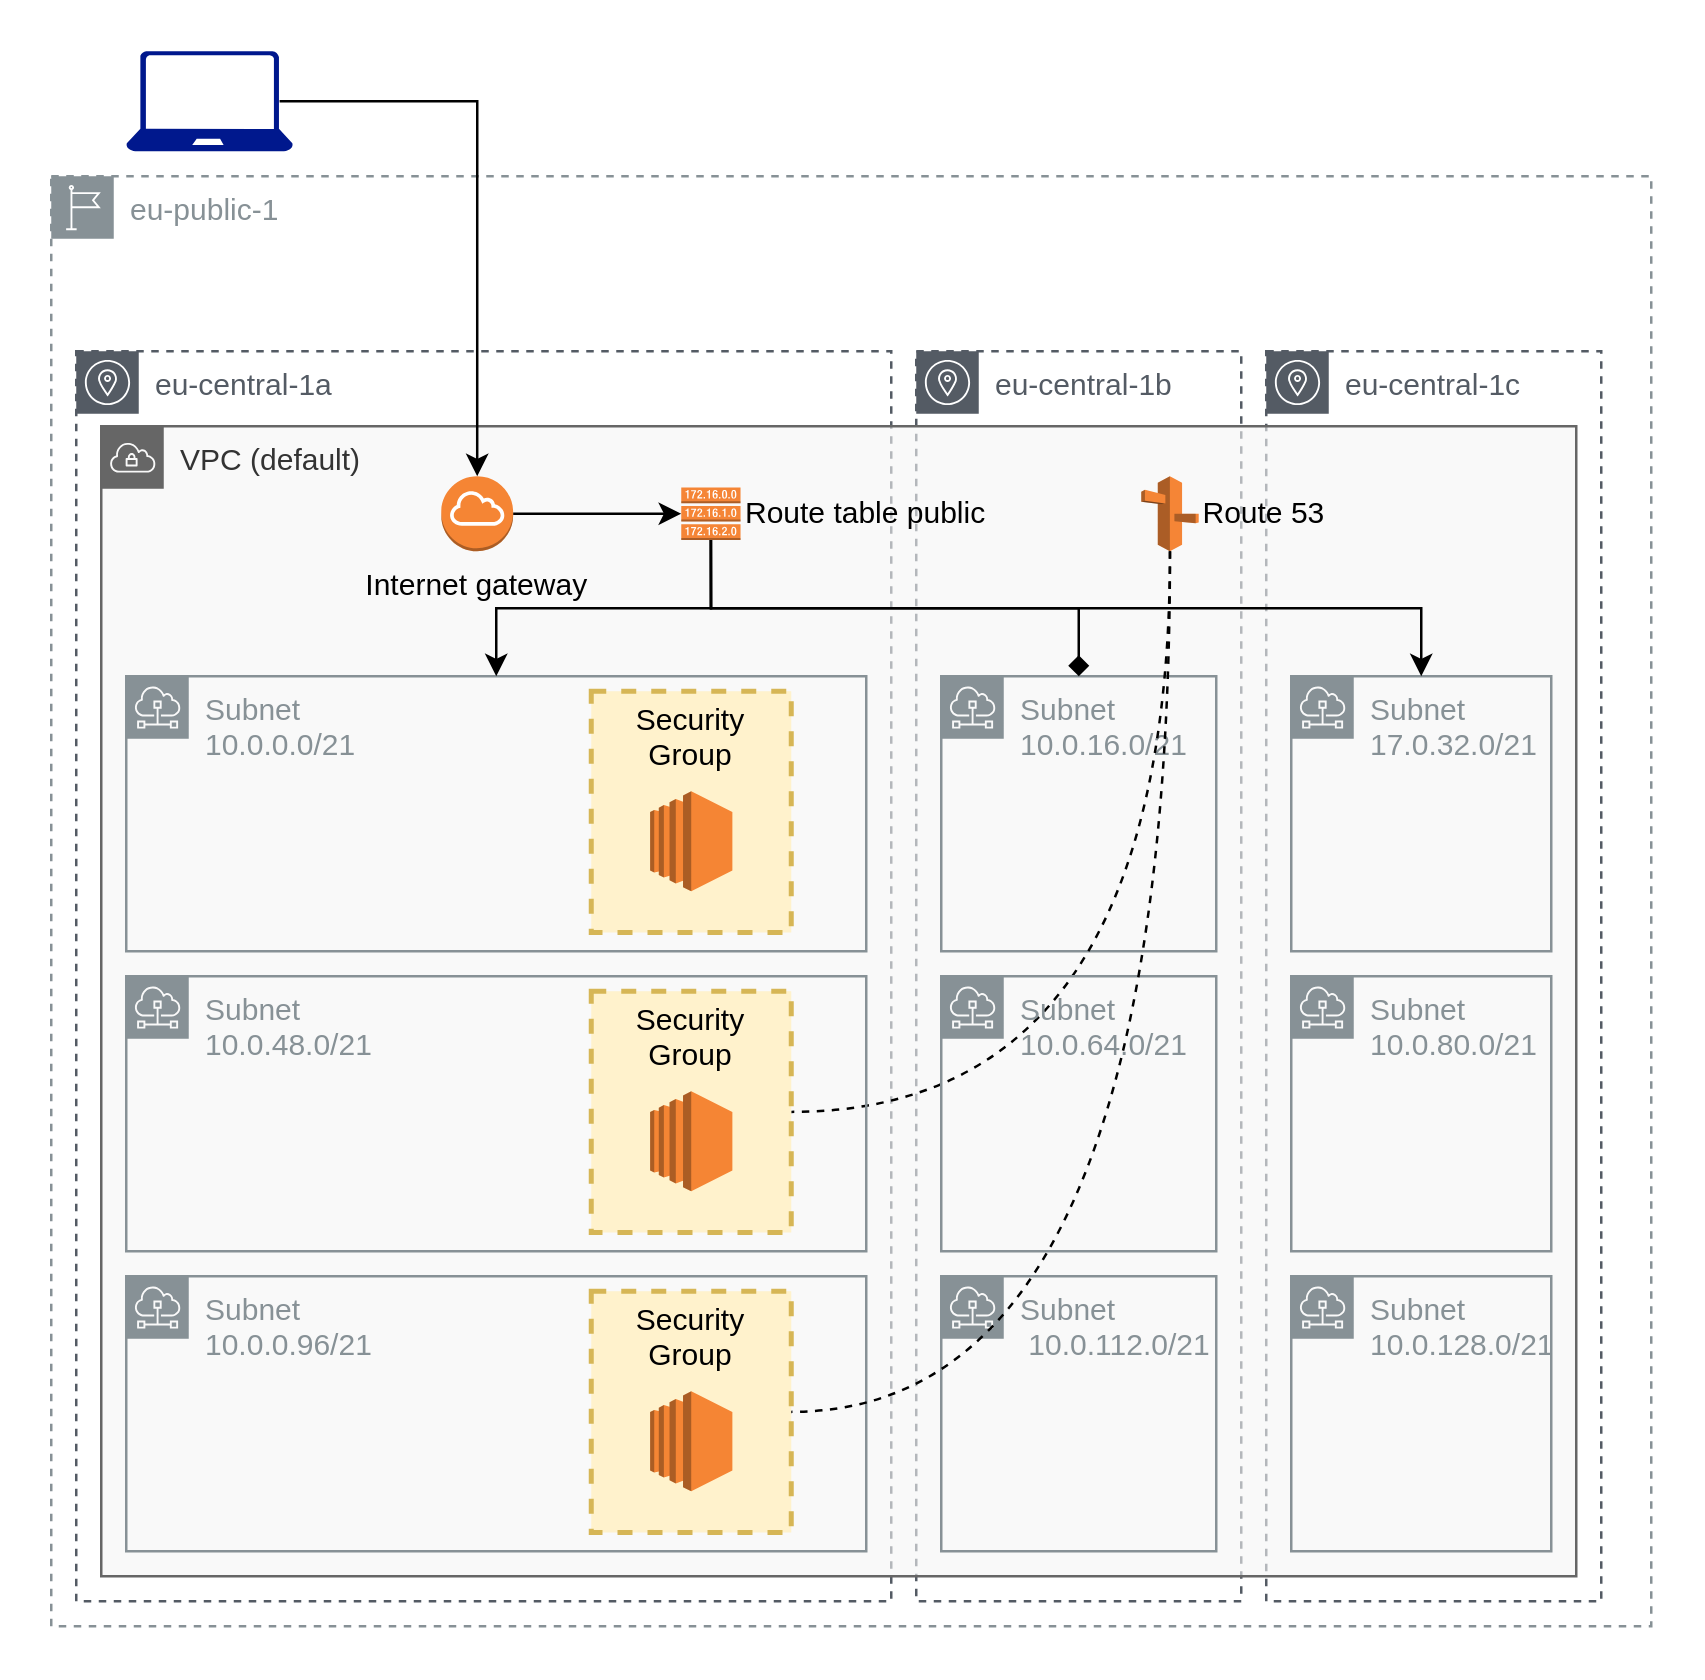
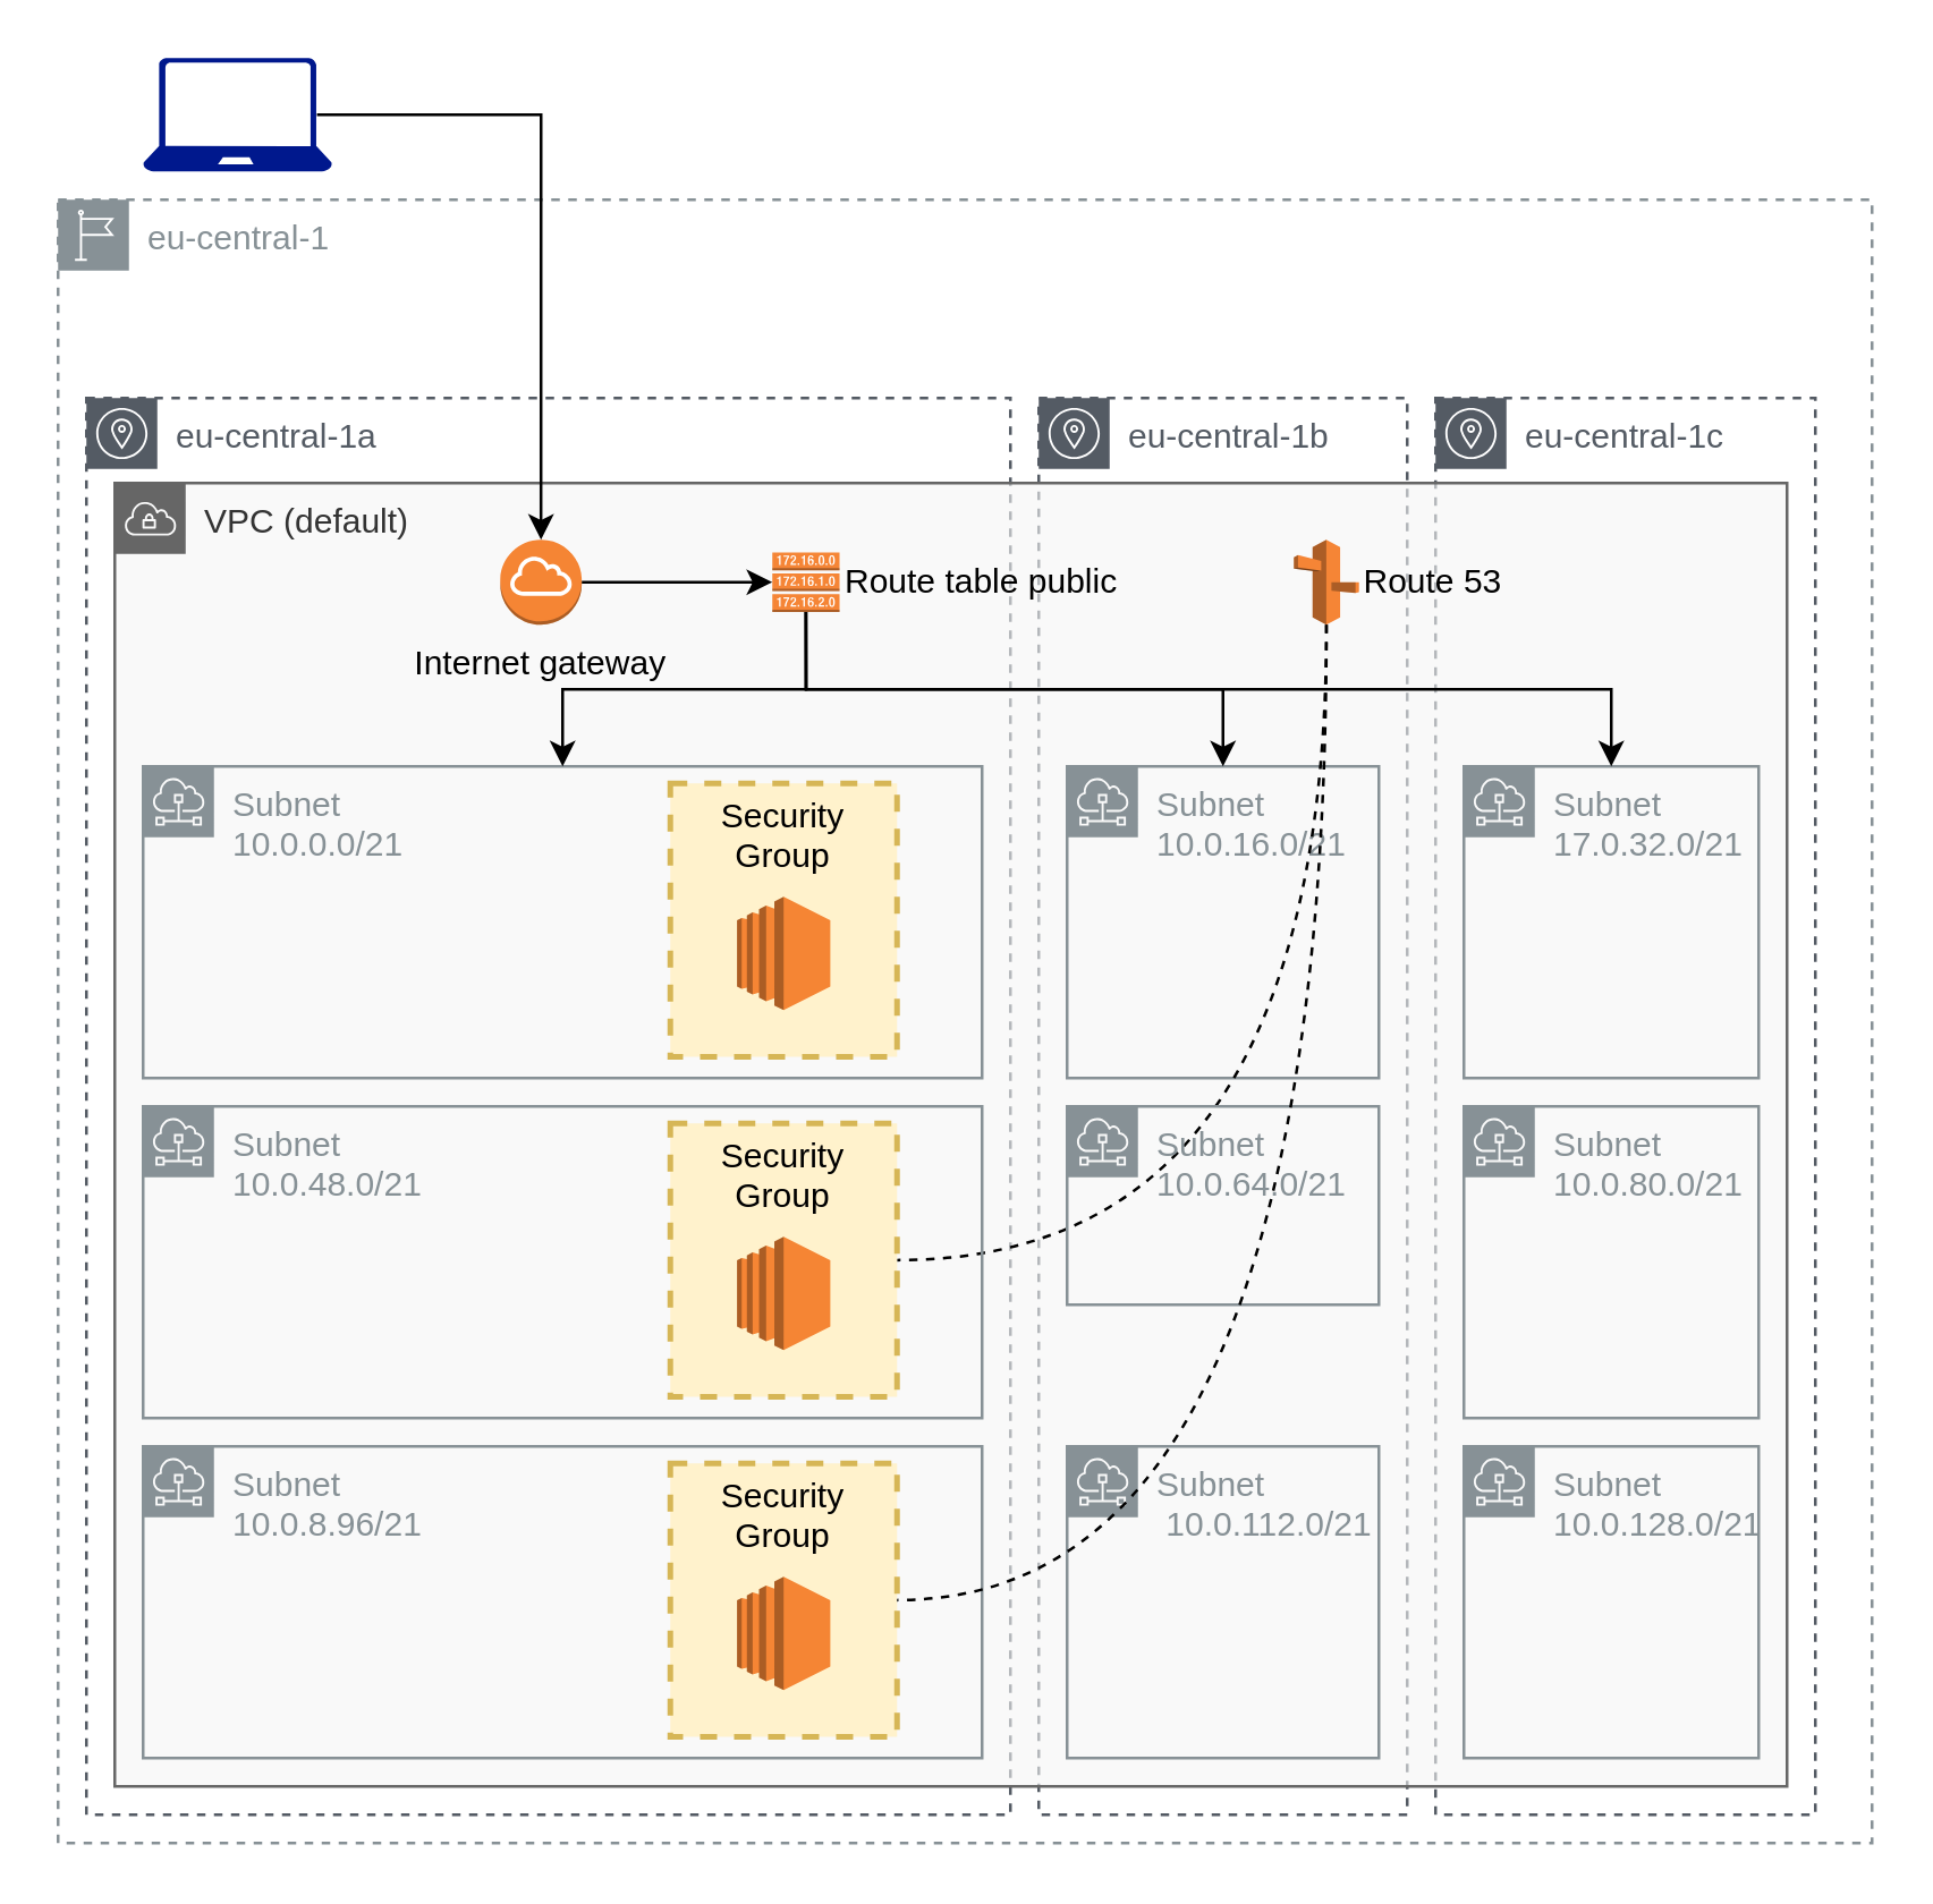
  <mxCell id="0" />
  <mxCell id="1" parent="0" />
- <mxCell id="2" value="eu-public-1" style="outlineConnect=0;gradientColor=none;html=1;whiteSpace=wrap;fontSize=12;fontStyle=0;shape=mxgraph.aws4.group;grIcon=mxgraph.aws4.group_region;strokeColor=#879196;fillColor=none;verticalAlign=top;align=left;spacingLeft=30;fontColor=#879196;dashed=1;" parent="1" vertex="1"><mxGeometry x="20" y="70" width="640" height="580" as="geometry" /></mxCell>
+ <mxCell id="2" value="eu-central-1" style="outlineConnect=0;gradientColor=none;html=1;whiteSpace=wrap;fontSize=12;fontStyle=0;shape=mxgraph.aws4.group;grIcon=mxgraph.aws4.group_region;strokeColor=#879196;fillColor=none;verticalAlign=top;align=left;spacingLeft=30;fontColor=#879196;dashed=1;" parent="1" vertex="1"><mxGeometry x="20" y="70" width="640" height="580" as="geometry" /></mxCell>
  <mxCell id="3" value="eu-central-1a" style="outlineConnect=0;gradientColor=none;html=1;whiteSpace=wrap;fontSize=12;fontStyle=0;shape=mxgraph.aws4.group;grIcon=mxgraph.aws4.group_availability_zone;strokeColor=#545B64;fillColor=none;verticalAlign=top;align=left;spacingLeft=30;fontColor=#545B64;dashed=1;" parent="1" vertex="1"><mxGeometry x="30" y="140" width="326" height="500" as="geometry" /></mxCell>
  <mxCell id="4" value="eu-central-1c" style="outlineConnect=0;gradientColor=none;html=1;whiteSpace=wrap;fontSize=12;fontStyle=0;shape=mxgraph.aws4.group;grIcon=mxgraph.aws4.group_availability_zone;strokeColor=#545B64;fillColor=none;verticalAlign=top;align=left;spacingLeft=30;fontColor=#545B64;dashed=1;" parent="1" vertex="1"><mxGeometry x="506" y="140" width="134" height="500" as="geometry" /></mxCell>
  <mxCell id="5" value="eu-central-1b" style="outlineConnect=0;gradientColor=none;html=1;whiteSpace=wrap;fontSize=12;fontStyle=0;shape=mxgraph.aws4.group;grIcon=mxgraph.aws4.group_availability_zone;strokeColor=#545B64;fillColor=none;verticalAlign=top;align=left;spacingLeft=30;fontColor=#545B64;dashed=1;" parent="1" vertex="1"><mxGeometry x="366" y="140" width="130" height="500" as="geometry" /></mxCell>
  <mxCell id="6" value="VPC (default)" style="outlineConnect=0;html=1;whiteSpace=wrap;fontSize=12;fontStyle=0;shape=mxgraph.aws4.group;grIcon=mxgraph.aws4.group_vpc;strokeColor=#666666;fillColor=#f5f5f5;verticalAlign=top;align=left;spacingLeft=30;dashed=0;fillOpacity=60;fontColor=#333333;" parent="1" vertex="1"><mxGeometry x="40" y="170" width="590" height="460" as="geometry" /></mxCell>
  <mxCell id="7" value="Subnet &lt;br&gt;10.0.0.0/21" style="outlineConnect=0;gradientColor=none;html=1;whiteSpace=wrap;fontSize=12;fontStyle=0;shape=mxgraph.aws4.group;grIcon=mxgraph.aws4.group_subnet;strokeColor=#879196;fillColor=none;verticalAlign=top;align=left;spacingLeft=30;fontColor=#879196;dashed=0;" parent="1" vertex="1"><mxGeometry x="50" y="270" width="296" height="110" as="geometry" /></mxCell>
  <mxCell id="8" style="edgeStyle=orthogonalEdgeStyle;rounded=0;orthogonalLoop=1;jettySize=auto;html=1;exitX=1;exitY=0.5;exitDx=0;exitDy=0;exitPerimeter=0;entryX=0;entryY=0.5;entryDx=0;entryDy=0;entryPerimeter=0;" parent="1" source="9" target="17" edge="1"><mxGeometry relative="1" as="geometry" /></mxCell>
  <mxCell id="9" value="Internet gateway" style="outlineConnect=0;dashed=0;verticalLabelPosition=bottom;verticalAlign=top;align=center;html=1;shape=mxgraph.aws3.internet_gateway;fillColor=#F58534;gradientColor=none;" parent="1" vertex="1"><mxGeometry x="176" y="190" width="28.75" height="30" as="geometry" /></mxCell>
  <mxCell id="10" style="edgeStyle=orthogonalEdgeStyle;rounded=0;orthogonalLoop=1;jettySize=auto;html=1;exitX=0.92;exitY=0.5;exitDx=0;exitDy=0;exitPerimeter=0;entryX=0.5;entryY=0;entryDx=0;entryDy=0;entryPerimeter=0;" parent="1" source="11" target="9" edge="1"><mxGeometry relative="1" as="geometry" /></mxCell>
  <mxCell id="11" value="" style="aspect=fixed;pointerEvents=1;shadow=0;dashed=0;html=1;strokeColor=none;labelPosition=center;verticalLabelPosition=bottom;verticalAlign=top;align=center;fillColor=#00188D;shape=mxgraph.azure.laptop" parent="1" vertex="1"><mxGeometry x="50" y="20" width="66.66" height="40" as="geometry" /></mxCell>
  <mxCell id="12" value="Subnet&lt;br&gt;17.0.32.0/21" style="outlineConnect=0;gradientColor=none;html=1;whiteSpace=wrap;fontSize=12;fontStyle=0;shape=mxgraph.aws4.group;grIcon=mxgraph.aws4.group_subnet;strokeColor=#879196;fillColor=none;verticalAlign=top;align=left;spacingLeft=30;fontColor=#879196;dashed=0;" parent="1" vertex="1"><mxGeometry x="516" y="270" width="104" height="110" as="geometry" /></mxCell>
  <mxCell id="13" value="Subnet&lt;br&gt;10.0.16.0/21" style="outlineConnect=0;gradientColor=none;html=1;whiteSpace=wrap;fontSize=12;fontStyle=0;shape=mxgraph.aws4.group;grIcon=mxgraph.aws4.group_subnet;strokeColor=#879196;fillColor=none;verticalAlign=top;align=left;spacingLeft=30;fontColor=#879196;dashed=0;" parent="1" vertex="1"><mxGeometry x="376" y="270" width="110" height="110" as="geometry" /></mxCell>
- <mxCell id="14" style="edgeStyle=orthogonalEdgeStyle;rounded=0;orthogonalLoop=1;jettySize=auto;html=1;exitX=0.5;exitY=1;exitDx=0;exitDy=0;exitPerimeter=0;endArrow=diamond;" parent="1" source="17" target="13" edge="1"><mxGeometry relative="1" as="geometry" /></mxCell>
+ <mxCell id="14" style="edgeStyle=orthogonalEdgeStyle;rounded=0;orthogonalLoop=1;jettySize=auto;html=1;exitX=0.5;exitY=1;exitDx=0;exitDy=0;exitPerimeter=0;" parent="1" source="17" target="13" edge="1"><mxGeometry relative="1" as="geometry" /></mxCell>
  <mxCell id="15" style="edgeStyle=orthogonalEdgeStyle;rounded=0;orthogonalLoop=1;jettySize=auto;html=1;exitX=0.5;exitY=1;exitDx=0;exitDy=0;exitPerimeter=0;" parent="1" source="17" target="7" edge="1"><mxGeometry relative="1" as="geometry" /></mxCell>
  <mxCell id="16" style="edgeStyle=orthogonalEdgeStyle;rounded=0;orthogonalLoop=1;jettySize=auto;html=1;exitX=0.5;exitY=1;exitDx=0;exitDy=0;exitPerimeter=0;" parent="1" source="17" target="12" edge="1"><mxGeometry relative="1" as="geometry" /></mxCell>
  <mxCell id="17" value="Route table public" style="outlineConnect=0;dashed=0;verticalLabelPosition=middle;verticalAlign=middle;align=left;html=1;shape=mxgraph.aws3.route_table;fillColor=#F58536;gradientColor=none;labelPosition=right;" parent="1" vertex="1"><mxGeometry x="272" y="194.5" width="23.71" height="21" as="geometry" /></mxCell>
  <mxCell id="18" value="Security Group" style="fontStyle=0;verticalAlign=top;align=center;spacingTop=-2;fillColor=#fff2cc;rounded=0;whiteSpace=wrap;html=1;strokeColor=#d6b656;strokeWidth=2;dashed=1;container=1;collapsible=0;expand=0;recursiveResize=0;" parent="1" vertex="1"><mxGeometry x="236" y="276" width="80" height="96.5" as="geometry" /></mxCell>
  <mxCell id="19" value="" style="outlineConnect=0;dashed=0;verticalLabelPosition=bottom;verticalAlign=top;align=center;html=1;shape=mxgraph.aws3.ec2;fillColor=#F58534;gradientColor=none;" parent="18" vertex="1"><mxGeometry x="23.55" y="40" width="32.9" height="40" as="geometry" /></mxCell>
  <mxCell id="20" style="edgeStyle=orthogonalEdgeStyle;rounded=0;orthogonalLoop=1;jettySize=auto;html=1;exitX=0.5;exitY=1;exitDx=0;exitDy=0;exitPerimeter=0;entryX=1;entryY=0.5;entryDx=0;entryDy=0;startArrow=none;startFill=0;curved=1;endArrow=none;endFill=0;dashed=1;" edge="1" parent="1" source="21" target="25"><mxGeometry relative="1" as="geometry" /></mxCell>
  <mxCell id="21" value="Route 53" style="outlineConnect=0;dashed=0;verticalLabelPosition=middle;verticalAlign=middle;align=left;html=1;shape=mxgraph.aws3.route_53;fillColor=#F58536;gradientColor=none;labelPosition=right;" parent="1" vertex="1"><mxGeometry x="456" y="190" width="22.98" height="30" as="geometry" /></mxCell>
  <mxCell id="22" value="Subnet &lt;br&gt;10.0.48.0/21" style="outlineConnect=0;gradientColor=none;html=1;whiteSpace=wrap;fontSize=12;fontStyle=0;shape=mxgraph.aws4.group;grIcon=mxgraph.aws4.group_subnet;strokeColor=#879196;fillColor=none;verticalAlign=top;align=left;spacingLeft=30;fontColor=#879196;dashed=0;" vertex="1" parent="1"><mxGeometry x="50" y="390" width="296" height="110" as="geometry" /></mxCell>
  <mxCell id="23" value="Subnet&lt;br&gt;10.0.80.0/21" style="outlineConnect=0;gradientColor=none;html=1;whiteSpace=wrap;fontSize=12;fontStyle=0;shape=mxgraph.aws4.group;grIcon=mxgraph.aws4.group_subnet;strokeColor=#879196;fillColor=none;verticalAlign=top;align=left;spacingLeft=30;fontColor=#879196;dashed=0;" vertex="1" parent="1"><mxGeometry x="516" y="390" width="104" height="110" as="geometry" /></mxCell>
- <mxCell id="24" value="Subnet&lt;br&gt;10.0.64.0/21" style="outlineConnect=0;gradientColor=none;html=1;whiteSpace=wrap;fontSize=12;fontStyle=0;shape=mxgraph.aws4.group;grIcon=mxgraph.aws4.group_subnet;strokeColor=#879196;fillColor=none;verticalAlign=top;align=left;spacingLeft=30;fontColor=#879196;dashed=0;" vertex="1" parent="1"><mxGeometry x="376" y="390" width="110" height="110" as="geometry" /></mxCell>
+ <mxCell id="24" value="Subnet&lt;br&gt;10.0.64.0/21" style="outlineConnect=0;gradientColor=none;html=1;whiteSpace=wrap;fontSize=12;fontStyle=0;shape=mxgraph.aws4.group;grIcon=mxgraph.aws4.group_subnet;strokeColor=#879196;fillColor=none;verticalAlign=top;align=left;spacingLeft=30;fontColor=#879196;dashed=0;" vertex="1" parent="1"><mxGeometry x="376" y="390" width="110" height="70" as="geometry" /></mxCell>
  <mxCell id="25" value="Security Group" style="fontStyle=0;verticalAlign=top;align=center;spacingTop=-2;fillColor=#fff2cc;rounded=0;whiteSpace=wrap;html=1;strokeColor=#d6b656;strokeWidth=2;dashed=1;container=1;collapsible=0;expand=0;recursiveResize=0;" vertex="1" parent="1"><mxGeometry x="236" y="396" width="80" height="96.5" as="geometry" /></mxCell>
  <mxCell id="26" value="" style="outlineConnect=0;dashed=0;verticalLabelPosition=bottom;verticalAlign=top;align=center;html=1;shape=mxgraph.aws3.ec2;fillColor=#F58534;gradientColor=none;" vertex="1" parent="25"><mxGeometry x="23.55" y="40" width="32.9" height="40" as="geometry" /></mxCell>
- <mxCell id="27" value="Subnet &lt;br&gt;10.0.0.96/21" style="outlineConnect=0;gradientColor=none;html=1;whiteSpace=wrap;fontSize=12;fontStyle=0;shape=mxgraph.aws4.group;grIcon=mxgraph.aws4.group_subnet;strokeColor=#879196;fillColor=none;verticalAlign=top;align=left;spacingLeft=30;fontColor=#879196;dashed=0;" vertex="1" parent="1"><mxGeometry x="50" y="510" width="296" height="110" as="geometry" /></mxCell>
+ <mxCell id="27" value="Subnet &lt;br&gt;10.0.8.96/21" style="outlineConnect=0;gradientColor=none;html=1;whiteSpace=wrap;fontSize=12;fontStyle=0;shape=mxgraph.aws4.group;grIcon=mxgraph.aws4.group_subnet;strokeColor=#879196;fillColor=none;verticalAlign=top;align=left;spacingLeft=30;fontColor=#879196;dashed=0;" vertex="1" parent="1"><mxGeometry x="50" y="510" width="296" height="110" as="geometry" /></mxCell>
  <mxCell id="28" value="Subnet&amp;nbsp;&lt;br&gt;10.0.128.0/21" style="outlineConnect=0;gradientColor=none;html=1;whiteSpace=wrap;fontSize=12;fontStyle=0;shape=mxgraph.aws4.group;grIcon=mxgraph.aws4.group_subnet;strokeColor=#879196;fillColor=none;verticalAlign=top;align=left;spacingLeft=30;fontColor=#879196;dashed=0;" vertex="1" parent="1"><mxGeometry x="516" y="510" width="104" height="110" as="geometry" /></mxCell>
  <mxCell id="29" value="Subnet&lt;br&gt;&amp;nbsp;10.0.112.0/21" style="outlineConnect=0;gradientColor=none;html=1;whiteSpace=wrap;fontSize=12;fontStyle=0;shape=mxgraph.aws4.group;grIcon=mxgraph.aws4.group_subnet;strokeColor=#879196;fillColor=none;verticalAlign=top;align=left;spacingLeft=30;fontColor=#879196;dashed=0;" vertex="1" parent="1"><mxGeometry x="376" y="510" width="110" height="110" as="geometry" /></mxCell>
  <mxCell id="30" value="Security Group" style="fontStyle=0;verticalAlign=top;align=center;spacingTop=-2;fillColor=#fff2cc;rounded=0;whiteSpace=wrap;html=1;strokeColor=#d6b656;strokeWidth=2;dashed=1;container=1;collapsible=0;expand=0;recursiveResize=0;" vertex="1" parent="1"><mxGeometry x="236" y="516" width="80" height="96.5" as="geometry" /></mxCell>
  <mxCell id="31" value="" style="outlineConnect=0;dashed=0;verticalLabelPosition=bottom;verticalAlign=top;align=center;html=1;shape=mxgraph.aws3.ec2;fillColor=#F58534;gradientColor=none;" vertex="1" parent="30"><mxGeometry x="23.55" y="40" width="32.9" height="40" as="geometry" /></mxCell>
  <mxCell id="32" style="edgeStyle=orthogonalEdgeStyle;rounded=0;orthogonalLoop=1;jettySize=auto;html=1;exitX=0.5;exitY=1;exitDx=0;exitDy=0;exitPerimeter=0;entryX=1;entryY=0.5;entryDx=0;entryDy=0;startArrow=none;startFill=0;curved=1;endArrow=none;endFill=0;dashed=1;" edge="1" parent="1" source="21" target="30"><mxGeometry relative="1" as="geometry"><mxPoint x="477.49" y="230" as="sourcePoint" /><mxPoint x="326" y="454.25" as="targetPoint" /></mxGeometry></mxCell>
